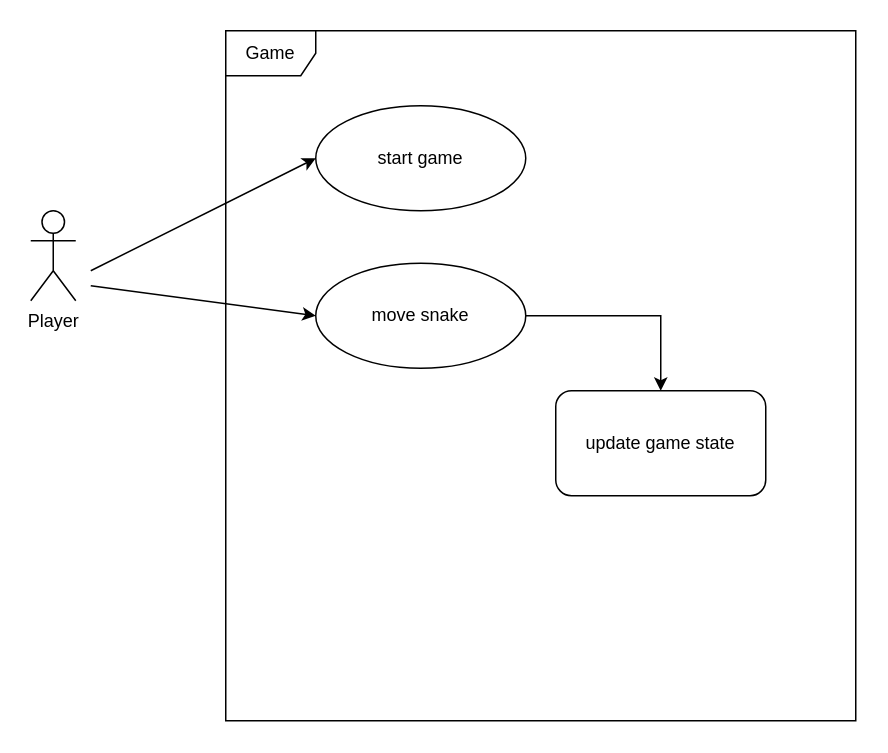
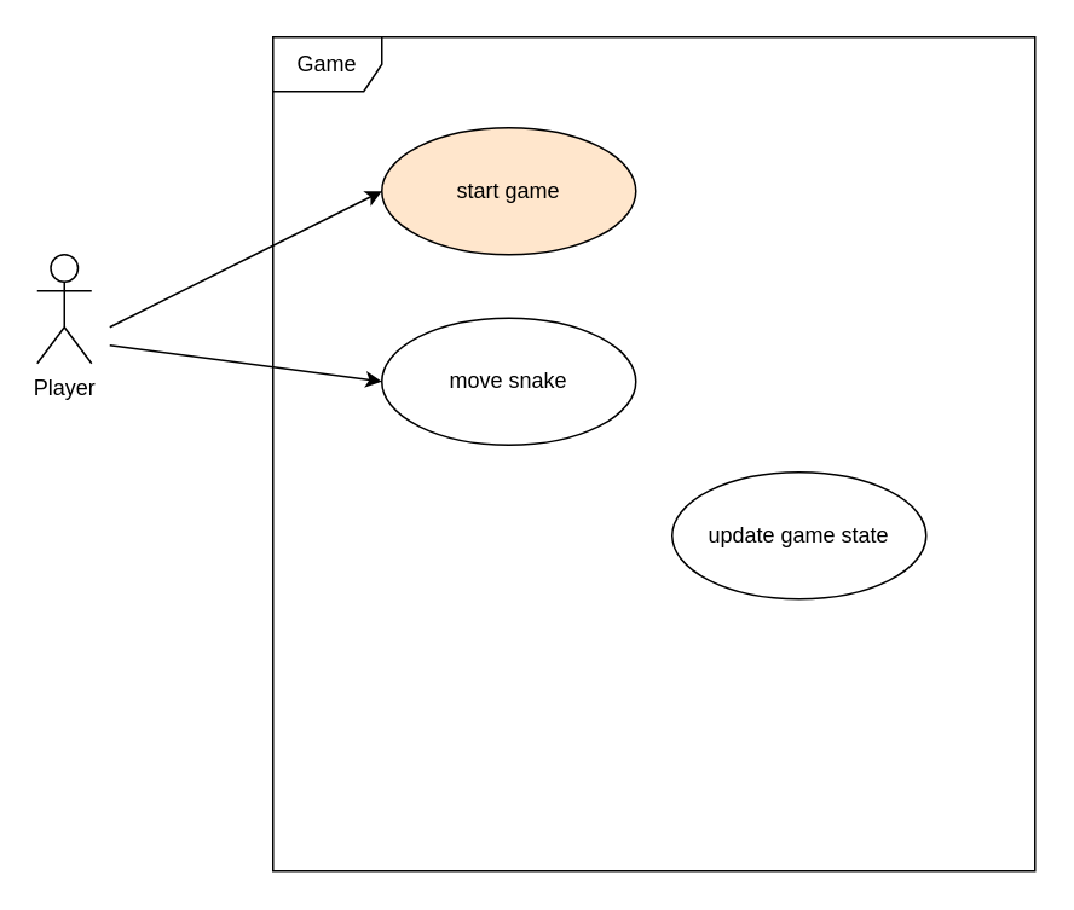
  <mxCell id="0" />
  <mxCell id="1" parent="0" />
  <mxCell id="2" value="&lt;div&gt;Player&lt;/div&gt;" style="shape=umlActor;verticalLabelPosition=bottom;verticalAlign=top;html=1;outlineConnect=0;" vertex="1" parent="1"><mxGeometry x="20" y="140" width="30" height="60" as="geometry" /></mxCell>
  <mxCell id="3" value="Game" style="shape=umlFrame;whiteSpace=wrap;html=1;pointerEvents=0;" vertex="1" parent="1"><mxGeometry x="150" y="20" width="420" height="460" as="geometry" /></mxCell>
- <mxCell id="4" value="start game" style="ellipse;whiteSpace=wrap;html=1;" vertex="1" parent="1"><mxGeometry x="210" y="70" width="140" height="70" as="geometry" /></mxCell>
- <mxCell id="5" style="edgeStyle=orthogonalEdgeStyle;rounded=0;orthogonalLoop=1;jettySize=auto;html=1;exitX=1;exitY=0.5;exitDx=0;exitDy=0;entryX=0.5;entryY=0;entryDx=0;entryDy=0;" edge="1" parent="1" source="6" target="7"><mxGeometry relative="1" as="geometry" /></mxCell>
+ <mxCell id="4" value="start game" style="ellipse;whiteSpace=wrap;html=1;fillColor=#ffe6cc;" vertex="1" parent="1"><mxGeometry x="210" y="70" width="140" height="70" as="geometry" /></mxCell>
  <mxCell id="6" value="&lt;div&gt;move snake&lt;br&gt;&lt;/div&gt;" style="ellipse;whiteSpace=wrap;html=1;" vertex="1" parent="1"><mxGeometry x="210" y="175" width="140" height="70" as="geometry" /></mxCell>
- <mxCell id="7" value="update game state" style="whiteSpace=wrap;html=1;rounded=1;" vertex="1" parent="1"><mxGeometry x="370" y="260" width="140" height="70" as="geometry" /></mxCell>
+ <mxCell id="7" value="update game state" style="ellipse;whiteSpace=wrap;html=1;" vertex="1" parent="1"><mxGeometry x="370" y="260" width="140" height="70" as="geometry" /></mxCell>
  <mxCell id="8" value="" style="endArrow=classic;html=1;rounded=0;entryX=0;entryY=0.5;entryDx=0;entryDy=0;" edge="1" parent="1" target="4"><mxGeometry width="50" height="50" relative="1" as="geometry"><mxPoint x="60" y="180" as="sourcePoint" /><mxPoint x="110" y="130" as="targetPoint" /></mxGeometry></mxCell>
  <mxCell id="9" value="" style="endArrow=classic;html=1;rounded=0;entryX=0;entryY=0.5;entryDx=0;entryDy=0;" edge="1" parent="1" target="6"><mxGeometry width="50" height="50" relative="1" as="geometry"><mxPoint x="60" y="190" as="sourcePoint" /><mxPoint x="160" y="170" as="targetPoint" /></mxGeometry></mxCell>
